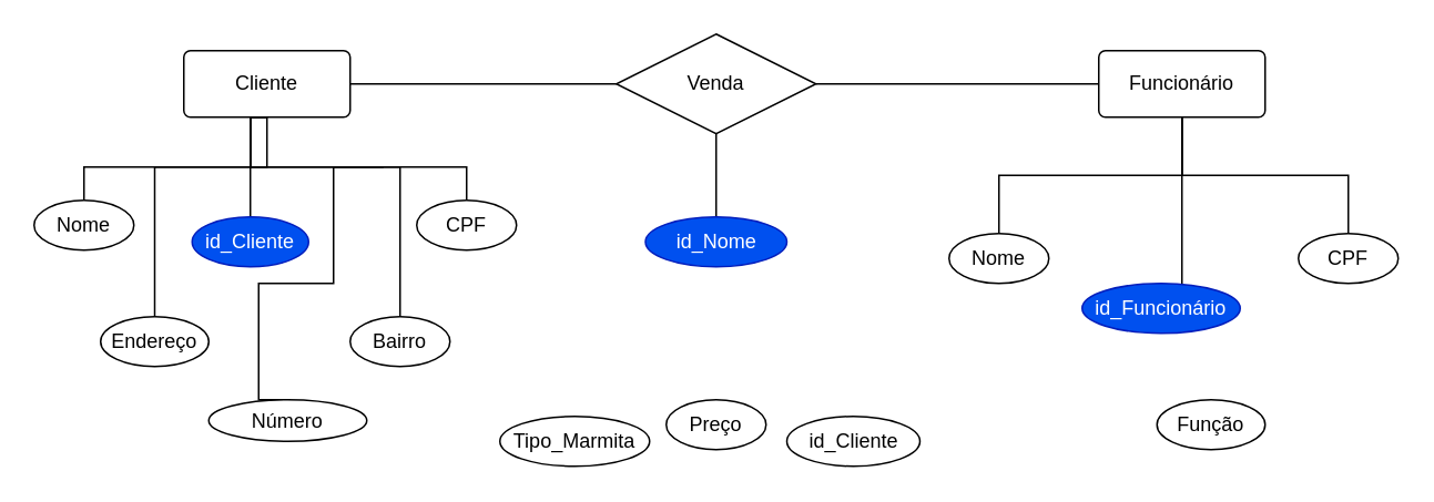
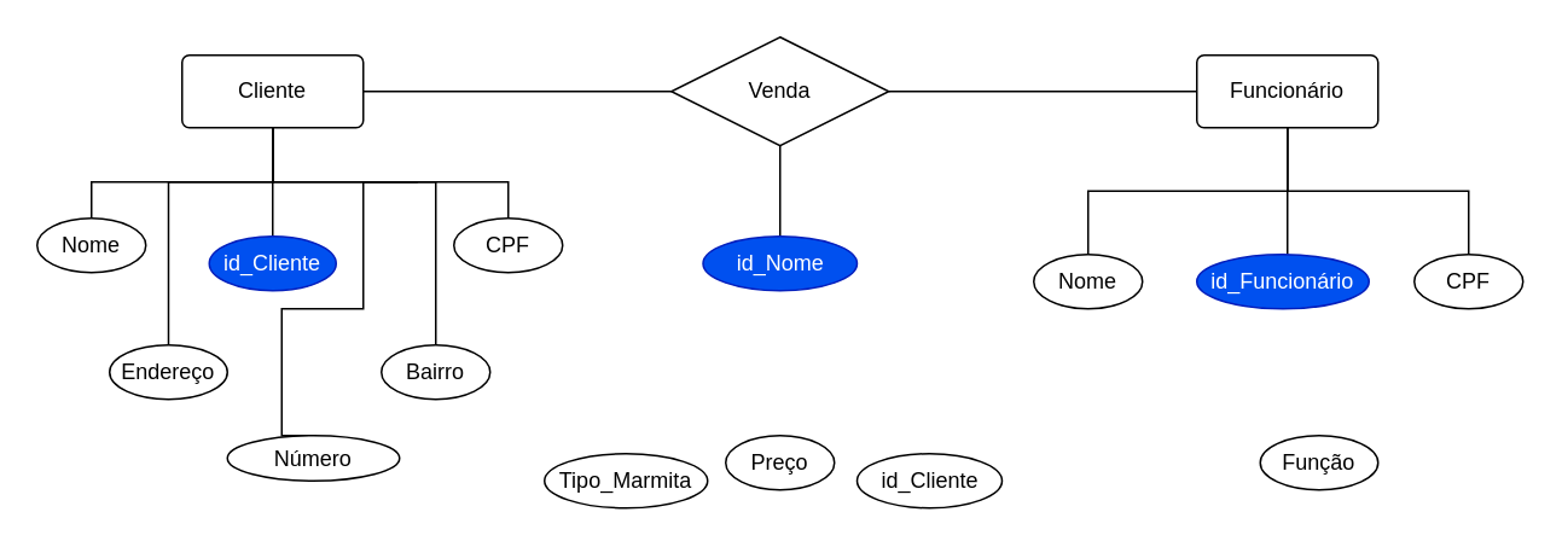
  <mxCell id="0" />
  <mxCell id="1" parent="0" />
  <mxCell id="2" value="Venda" style="shape=rhombus;perimeter=rhombusPerimeter;whiteSpace=wrap;html=1;align=center;" vertex="1" parent="1"><mxGeometry x="370" y="20" width="120" height="60" as="geometry" /></mxCell>
  <mxCell id="3" value="" style="edgeStyle=orthogonalEdgeStyle;rounded=0;orthogonalLoop=1;jettySize=auto;html=1;endArrow=none;endFill=0;" edge="1" parent="1" source="4" target="8"><mxGeometry relative="1" as="geometry" /></mxCell>
- <mxCell id="4" value="Cliente" style="rounded=1;arcSize=10;whiteSpace=wrap;html=1;align=center;glass=0;shadow=0;" vertex="1" parent="1"><mxGeometry x="110" y="30" width="100" height="40" as="geometry" /></mxCell>
+ <mxCell id="4" value="Cliente" style="rounded=1;arcSize=10;whiteSpace=wrap;html=1;align=center;glass=0;shadow=0;" vertex="1" parent="1"><mxGeometry x="100" y="30" width="100" height="40" as="geometry" /></mxCell>
  <mxCell id="5" value="Funcionário" style="rounded=1;arcSize=10;whiteSpace=wrap;html=1;align=center;" vertex="1" parent="1"><mxGeometry x="660" y="30" width="100" height="40" as="geometry" /></mxCell>
  <mxCell id="6" value="" style="endArrow=none;html=1;rounded=0;exitX=1;exitY=0.5;exitDx=0;exitDy=0;entryX=0;entryY=0.5;entryDx=0;entryDy=0;" edge="1" parent="1" source="4" target="2"><mxGeometry relative="1" as="geometry"><mxPoint x="240" y="50" as="sourcePoint" /><mxPoint x="350" y="40" as="targetPoint" /></mxGeometry></mxCell>
  <mxCell id="7" value="" style="endArrow=none;html=1;rounded=0;exitX=1;exitY=0.5;exitDx=0;exitDy=0;entryX=0;entryY=0.5;entryDx=0;entryDy=0;" edge="1" parent="1" source="2" target="5"><mxGeometry relative="1" as="geometry"><mxPoint x="490" y="50" as="sourcePoint" /><mxPoint x="620" y="49.5" as="targetPoint" /></mxGeometry></mxCell>
  <mxCell id="8" value="id_Cliente" style="ellipse;whiteSpace=wrap;html=1;align=center;shadow=0;glass=0;fillColor=#0050ef;strokeColor=#001DBC;fontColor=#ffffff;" vertex="1" parent="1"><mxGeometry x="115" y="130" width="70" height="30" as="geometry" /></mxCell>
  <mxCell id="9" style="edgeStyle=orthogonalEdgeStyle;rounded=0;orthogonalLoop=1;jettySize=auto;html=1;entryX=0.5;entryY=1;entryDx=0;entryDy=0;endArrow=none;endFill=0;" edge="1" parent="1" source="10" target="4"><mxGeometry relative="1" as="geometry"><Array as="points"><mxPoint x="50" y="100" /><mxPoint x="150" y="100" /></Array></mxGeometry></mxCell>
  <mxCell id="10" value="Nome" style="ellipse;whiteSpace=wrap;html=1;align=center;shadow=0;glass=0;" vertex="1" parent="1"><mxGeometry x="20" y="120" width="60" height="30" as="geometry" /></mxCell>
  <mxCell id="11" style="edgeStyle=orthogonalEdgeStyle;rounded=0;orthogonalLoop=1;jettySize=auto;html=1;exitX=0.5;exitY=0;exitDx=0;exitDy=0;entryX=0.5;entryY=1;entryDx=0;entryDy=0;endArrow=none;endFill=0;" edge="1" parent="1" source="12" target="4"><mxGeometry relative="1" as="geometry"><Array as="points"><mxPoint x="280" y="100" /><mxPoint x="150" y="100" /></Array></mxGeometry></mxCell>
  <mxCell id="12" value="CPF" style="ellipse;whiteSpace=wrap;html=1;align=center;shadow=0;glass=0;" vertex="1" parent="1"><mxGeometry x="250" y="120" width="60" height="30" as="geometry" /></mxCell>
  <mxCell id="13" style="edgeStyle=orthogonalEdgeStyle;rounded=0;orthogonalLoop=1;jettySize=auto;html=1;exitX=0.5;exitY=0;exitDx=0;exitDy=0;entryX=0.5;entryY=1;entryDx=0;entryDy=0;endArrow=none;endFill=0;" edge="1" parent="1" source="14" target="4"><mxGeometry relative="1" as="geometry"><Array as="points"><mxPoint x="93" y="100" /><mxPoint x="150" y="100" /></Array></mxGeometry></mxCell>
  <mxCell id="14" value="Endereço" style="ellipse;whiteSpace=wrap;html=1;align=center;shadow=0;glass=0;" vertex="1" parent="1"><mxGeometry x="60" y="190" width="65" height="30" as="geometry" /></mxCell>
  <mxCell id="15" style="edgeStyle=orthogonalEdgeStyle;rounded=0;orthogonalLoop=1;jettySize=auto;html=1;exitX=0.5;exitY=0;exitDx=0;exitDy=0;entryX=0.5;entryY=1;entryDx=0;entryDy=0;endArrow=none;endFill=0;" edge="1" parent="1" source="16" target="4"><mxGeometry relative="1" as="geometry"><Array as="points"><mxPoint x="240" y="100" /><mxPoint x="150" y="100" /></Array></mxGeometry></mxCell>
  <mxCell id="16" value="Bairro" style="ellipse;whiteSpace=wrap;html=1;align=center;shadow=0;glass=0;" vertex="1" parent="1"><mxGeometry x="210" y="190" width="60" height="30" as="geometry" /></mxCell>
  <mxCell id="17" style="edgeStyle=orthogonalEdgeStyle;rounded=0;orthogonalLoop=1;jettySize=auto;html=1;exitX=0.5;exitY=0;exitDx=0;exitDy=0;endArrow=none;endFill=0;" edge="1" parent="1" source="18"><mxGeometry relative="1" as="geometry"><mxPoint x="230" y="100" as="targetPoint" /><Array as="points"><mxPoint x="155" y="170" /><mxPoint x="200" y="170" /><mxPoint x="200" y="100" /></Array></mxGeometry></mxCell>
  <mxCell id="18" value="Número" style="ellipse;whiteSpace=wrap;html=1;align=center;shadow=0;glass=0;" vertex="1" parent="1"><mxGeometry x="125" y="240" width="95" height="25" as="geometry" /></mxCell>
  <mxCell id="19" value="" style="edgeStyle=orthogonalEdgeStyle;rounded=0;orthogonalLoop=1;jettySize=auto;html=1;endArrow=none;endFill=0;" edge="1" parent="1" source="20" target="5"><mxGeometry relative="1" as="geometry"><Array as="points"><mxPoint x="710" y="110" /><mxPoint x="710" y="110" /></Array></mxGeometry></mxCell>
- <mxCell id="20" value="id_Funcionário" style="ellipse;whiteSpace=wrap;html=1;align=center;shadow=0;glass=0;fillColor=#0050ef;strokeColor=#001DBC;fontColor=#ffffff;" vertex="1" parent="1"><mxGeometry x="650" y="170" width="95" height="30" as="geometry" /></mxCell>
+ <mxCell id="20" value="id_Funcionário" style="ellipse;whiteSpace=wrap;html=1;align=center;shadow=0;glass=0;fillColor=#0050ef;strokeColor=#001DBC;fontColor=#ffffff;" vertex="1" parent="1"><mxGeometry x="660" y="140" width="95" height="30" as="geometry" /></mxCell>
  <mxCell id="21" style="edgeStyle=orthogonalEdgeStyle;rounded=0;orthogonalLoop=1;jettySize=auto;html=1;exitX=0.5;exitY=0;exitDx=0;exitDy=0;entryX=0.5;entryY=1;entryDx=0;entryDy=0;endArrow=none;endFill=0;" edge="1" parent="1" source="22" target="5"><mxGeometry relative="1" as="geometry" /></mxCell>
  <mxCell id="22" value="Nome" style="ellipse;whiteSpace=wrap;html=1;align=center;shadow=0;glass=0;" vertex="1" parent="1"><mxGeometry x="570" y="140" width="60" height="30" as="geometry" /></mxCell>
  <mxCell id="23" style="edgeStyle=orthogonalEdgeStyle;rounded=0;orthogonalLoop=1;jettySize=auto;html=1;exitX=0.5;exitY=0;exitDx=0;exitDy=0;entryX=0.5;entryY=1;entryDx=0;entryDy=0;endArrow=none;endFill=0;" edge="1" parent="1" source="24" target="5"><mxGeometry relative="1" as="geometry" /></mxCell>
  <mxCell id="24" value="CPF" style="ellipse;whiteSpace=wrap;html=1;align=center;shadow=0;glass=0;" vertex="1" parent="1"><mxGeometry x="780" y="140" width="60" height="30" as="geometry" /></mxCell>
  <mxCell id="25" value="Função" style="ellipse;whiteSpace=wrap;html=1;align=center;shadow=0;glass=0;" vertex="1" parent="1"><mxGeometry x="695" y="240" width="65" height="30" as="geometry" /></mxCell>
  <mxCell id="26" style="edgeStyle=orthogonalEdgeStyle;rounded=0;orthogonalLoop=1;jettySize=auto;html=1;exitX=0.5;exitY=0;exitDx=0;exitDy=0;entryX=0.5;entryY=1;entryDx=0;entryDy=0;endArrow=none;endFill=0;" edge="1" parent="1" source="27" target="2"><mxGeometry relative="1" as="geometry" /></mxCell>
  <mxCell id="27" value="id_Nome" style="ellipse;whiteSpace=wrap;html=1;align=center;shadow=0;glass=0;fillColor=#0050ef;strokeColor=#001DBC;fontColor=#ffffff;" vertex="1" parent="1"><mxGeometry x="387.5" y="130" width="85" height="30" as="geometry" /></mxCell>
  <mxCell id="28" value="Preço" style="ellipse;whiteSpace=wrap;html=1;align=center;shadow=0;glass=0;" vertex="1" parent="1"><mxGeometry x="400" y="240" width="60" height="30" as="geometry" /></mxCell>
  <mxCell id="29" value="Tipo_Marmita" style="ellipse;whiteSpace=wrap;html=1;align=center;shadow=0;glass=0;" vertex="1" parent="1"><mxGeometry x="300" y="250" width="90" height="30" as="geometry" /></mxCell>
  <mxCell id="30" value="id_Cliente" style="ellipse;whiteSpace=wrap;html=1;align=center;shadow=0;glass=0;" vertex="1" parent="1"><mxGeometry x="472.5" y="250" width="80" height="30" as="geometry" /></mxCell>
